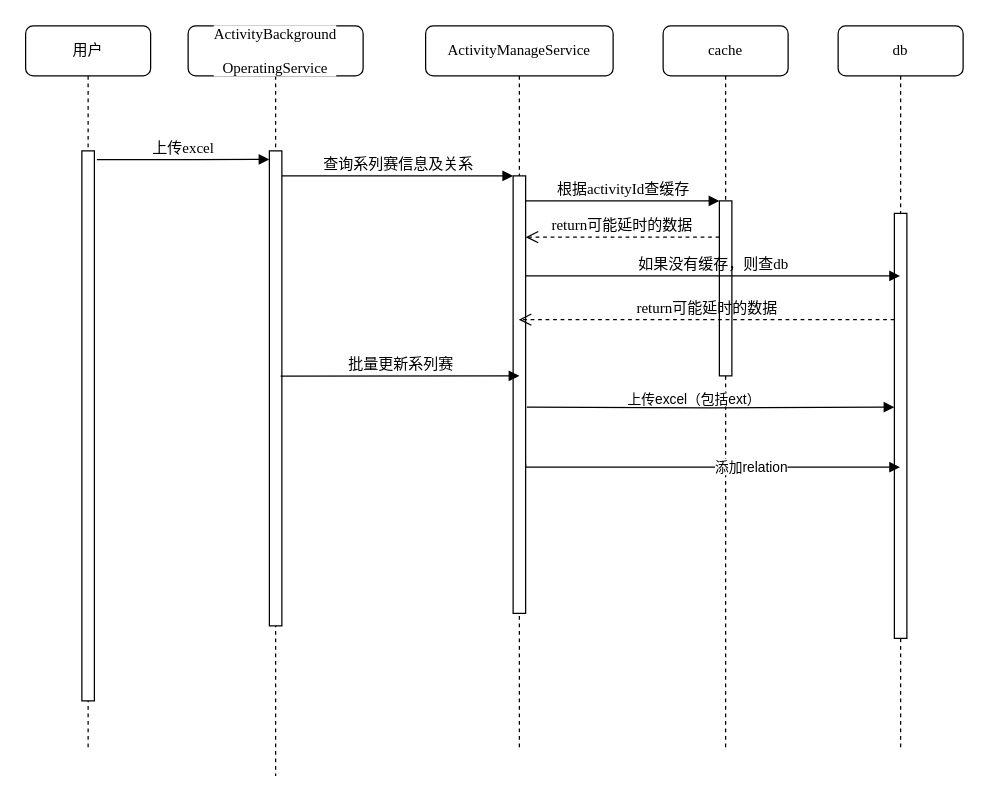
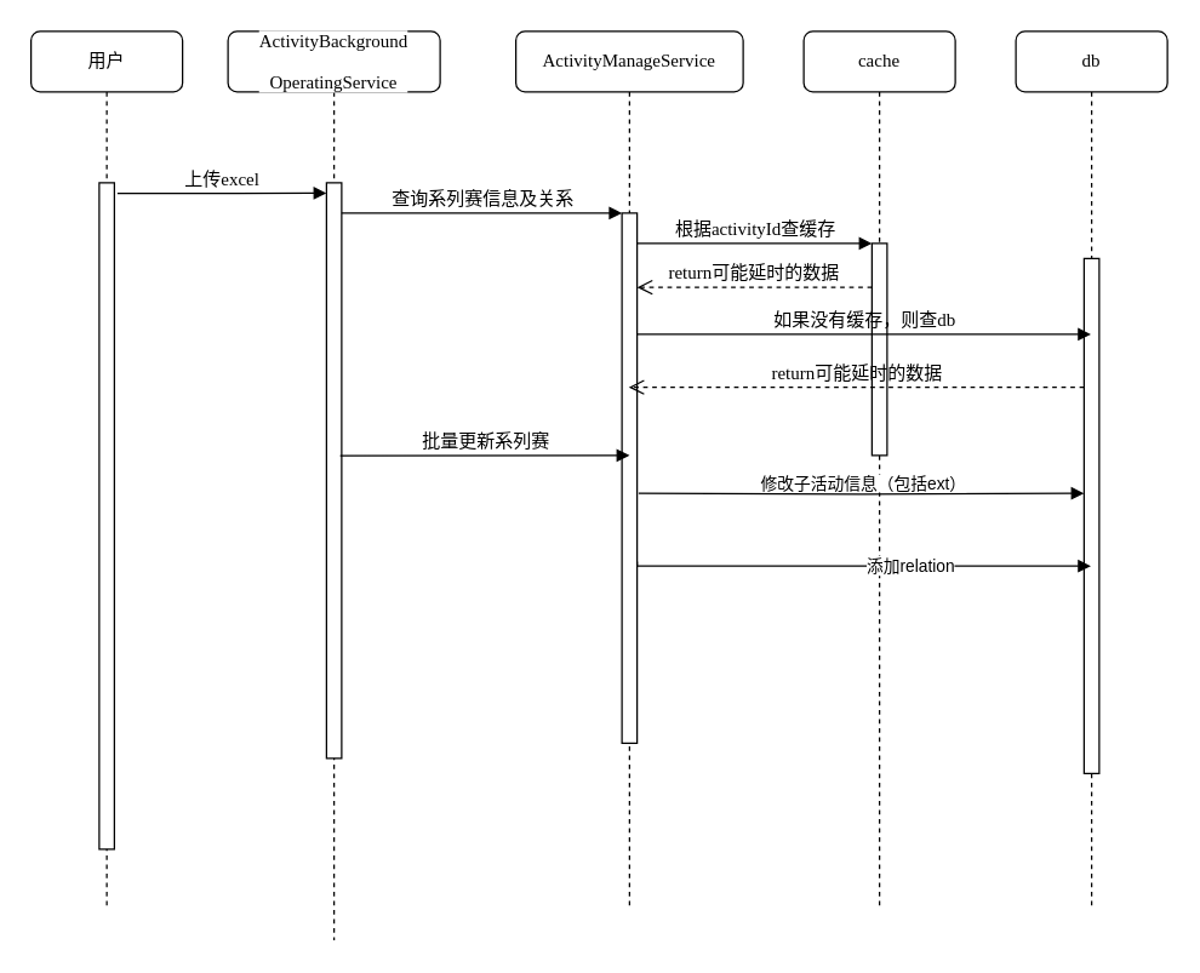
  <mxCell id="0" />
  <mxCell id="1" parent="0" />
  <mxCell id="2" value="&lt;pre style=&quot;background-color: rgb(255 , 255 , 255) ; font-family: &amp;#34;menlo&amp;#34; ; font-size: 9pt&quot;&gt;ActivityBackground&lt;/pre&gt;&lt;pre style=&quot;background-color: rgb(255 , 255 , 255) ; font-family: &amp;#34;menlo&amp;#34; ; font-size: 9pt&quot;&gt;OperatingService&lt;/pre&gt;" style="shape=umlLifeline;perimeter=lifelinePerimeter;whiteSpace=wrap;html=1;container=1;collapsible=0;recursiveResize=0;outlineConnect=0;rounded=1;shadow=0;comic=0;labelBackgroundColor=none;strokeWidth=1;fontFamily=Verdana;fontSize=12;align=center;" parent="1" vertex="1"><mxGeometry x="150" y="20" width="140" height="600" as="geometry" /></mxCell>
  <mxCell id="3" value="" style="html=1;points=[];perimeter=orthogonalPerimeter;rounded=0;shadow=0;comic=0;labelBackgroundColor=none;strokeWidth=1;fontFamily=Verdana;fontSize=12;align=center;" parent="2" vertex="1"><mxGeometry x="65" y="100" width="10" height="380" as="geometry" /></mxCell>
  <mxCell id="4" value="&lt;pre style=&quot;background-color: rgb(255 , 255 , 255) ; font-family: &amp;#34;menlo&amp;#34; ; font-size: 9pt&quot;&gt;ActivityManageService&lt;/pre&gt;" style="shape=umlLifeline;perimeter=lifelinePerimeter;whiteSpace=wrap;html=1;container=1;collapsible=0;recursiveResize=0;outlineConnect=0;rounded=1;shadow=0;comic=0;labelBackgroundColor=none;strokeWidth=1;fontFamily=Verdana;fontSize=12;align=center;" parent="1" vertex="1"><mxGeometry x="340" y="20" width="150" height="580" as="geometry" /></mxCell>
  <mxCell id="5" value="" style="html=1;points=[];perimeter=orthogonalPerimeter;rounded=0;shadow=0;comic=0;labelBackgroundColor=none;strokeWidth=1;fontFamily=Verdana;fontSize=12;align=center;" parent="4" vertex="1"><mxGeometry x="70" y="120" width="10" height="350" as="geometry" /></mxCell>
  <mxCell id="6" value="cache" style="shape=umlLifeline;perimeter=lifelinePerimeter;whiteSpace=wrap;html=1;container=1;collapsible=0;recursiveResize=0;outlineConnect=0;rounded=1;shadow=0;comic=0;labelBackgroundColor=none;strokeWidth=1;fontFamily=Verdana;fontSize=12;align=center;" parent="1" vertex="1"><mxGeometry x="530" y="20" width="100" height="580" as="geometry" /></mxCell>
  <mxCell id="7" value="db" style="shape=umlLifeline;perimeter=lifelinePerimeter;whiteSpace=wrap;html=1;container=1;collapsible=0;recursiveResize=0;outlineConnect=0;rounded=1;shadow=0;comic=0;labelBackgroundColor=none;strokeWidth=1;fontFamily=Verdana;fontSize=12;align=center;" parent="1" vertex="1"><mxGeometry x="670" y="20" width="100" height="580" as="geometry" /></mxCell>
  <mxCell id="8" value="用户" style="shape=umlLifeline;perimeter=lifelinePerimeter;whiteSpace=wrap;html=1;container=1;collapsible=0;recursiveResize=0;outlineConnect=0;rounded=1;shadow=0;comic=0;labelBackgroundColor=none;strokeWidth=1;fontFamily=Verdana;fontSize=12;align=center;" parent="1" vertex="1"><mxGeometry x="20" y="20" width="100" height="580" as="geometry" /></mxCell>
  <mxCell id="9" value="" style="html=1;points=[];perimeter=orthogonalPerimeter;rounded=0;shadow=0;comic=0;labelBackgroundColor=none;strokeWidth=1;fontFamily=Verdana;fontSize=12;align=center;" parent="8" vertex="1"><mxGeometry x="45" y="100" width="10" height="440" as="geometry" /></mxCell>
  <mxCell id="10" value="" style="html=1;points=[];perimeter=orthogonalPerimeter;rounded=0;shadow=0;comic=0;labelBackgroundColor=none;strokeWidth=1;fontFamily=Verdana;fontSize=12;align=center;" parent="1" vertex="1"><mxGeometry x="575" y="160" width="10" height="140" as="geometry" /></mxCell>
  <mxCell id="11" value="根据activityId查缓存" style="html=1;verticalAlign=bottom;endArrow=block;labelBackgroundColor=none;fontFamily=Verdana;fontSize=12;edgeStyle=elbowEdgeStyle;elbow=vertical;" parent="1" source="5" target="10" edge="1"><mxGeometry relative="1" as="geometry"><mxPoint x="500" y="160" as="sourcePoint" /><Array as="points"><mxPoint x="450" y="160" /></Array></mxGeometry></mxCell>
  <mxCell id="12" value="" style="html=1;points=[];perimeter=orthogonalPerimeter;rounded=0;shadow=0;comic=0;labelBackgroundColor=none;strokeWidth=1;fontFamily=Verdana;fontSize=12;align=center;" parent="1" vertex="1"><mxGeometry x="715" y="170" width="10" height="340" as="geometry" /></mxCell>
  <mxCell id="13" value="如果没有缓存，则查db" style="html=1;verticalAlign=bottom;endArrow=block;labelBackgroundColor=none;fontFamily=Verdana;fontSize=12;edgeStyle=elbowEdgeStyle;elbow=vertical;" parent="1" source="5" target="7" edge="1"><mxGeometry relative="1" as="geometry"><mxPoint x="430" y="220" as="sourcePoint" /><mxPoint x="700" y="219" as="targetPoint" /><Array as="points"><mxPoint x="510" y="220" /><mxPoint x="710" y="220" /><mxPoint x="660" y="220" /></Array></mxGeometry></mxCell>
  <mxCell id="14" value="return可能延时的数据" style="html=1;verticalAlign=bottom;endArrow=open;dashed=1;endSize=8;labelBackgroundColor=none;fontFamily=Verdana;fontSize=12;edgeStyle=elbowEdgeStyle;elbow=vertical;" parent="1" source="12" target="4" edge="1"><mxGeometry relative="1" as="geometry"><mxPoint x="640" y="246" as="targetPoint" /><Array as="points"><mxPoint x="660" y="255" /><mxPoint x="660" y="200" /><mxPoint x="690" y="200" /></Array></mxGeometry></mxCell>
  <mxCell id="15" value="上传excel" style="html=1;verticalAlign=bottom;endArrow=block;entryX=0;entryY=0.018;labelBackgroundColor=none;fontFamily=Verdana;fontSize=12;edgeStyle=elbowEdgeStyle;elbow=horizontal;entryDx=0;entryDy=0;entryPerimeter=0;" parent="1" target="3" edge="1"><mxGeometry relative="1" as="geometry"><mxPoint x="77" y="127" as="sourcePoint" /></mxGeometry></mxCell>
  <mxCell id="16" value="查询系列赛信息及关系" style="html=1;verticalAlign=bottom;endArrow=block;entryX=0;entryY=0;labelBackgroundColor=none;fontFamily=Verdana;fontSize=12;edgeStyle=elbowEdgeStyle;elbow=vertical;" parent="1" source="3" target="5" edge="1"><mxGeometry relative="1" as="geometry"><mxPoint x="290" y="140" as="sourcePoint" /></mxGeometry></mxCell>
  <mxCell id="17" value="return可能延时的数据" style="html=1;verticalAlign=bottom;endArrow=open;dashed=1;endSize=8;labelBackgroundColor=none;fontFamily=Verdana;fontSize=12;edgeStyle=elbowEdgeStyle;elbow=vertical;" edge="1" parent="1"><mxGeometry relative="1" as="geometry"><mxPoint x="420" y="189" as="targetPoint" /><Array as="points"><mxPoint x="505" y="189" /><mxPoint x="500" y="200" /><mxPoint x="530" y="200" /></Array><mxPoint x="575" y="189" as="sourcePoint" /></mxGeometry></mxCell>
  <mxCell id="18" value="批量更新系列赛" style="html=1;verticalAlign=bottom;endArrow=block;entryX=0;entryY=0;labelBackgroundColor=none;fontFamily=Verdana;fontSize=12;edgeStyle=elbowEdgeStyle;elbow=vertical;exitX=0.9;exitY=0.474;exitDx=0;exitDy=0;exitPerimeter=0;" edge="1" parent="1" source="3"><mxGeometry relative="1" as="geometry"><mxPoint x="230" y="300" as="sourcePoint" /><mxPoint x="415" y="300" as="targetPoint" /></mxGeometry></mxCell>
  <mxCell id="19" value="添加relation" style="edgeStyle=orthogonalEdgeStyle;html=1;align=left;spacingLeft=2;endArrow=block;rounded=0;exitX=1;exitY=0.506;exitDx=0;exitDy=0;exitPerimeter=0;" edge="1" parent="1" target="7"><mxGeometry relative="1" as="geometry"><mxPoint x="420" y="370" as="sourcePoint" /><Array as="points"><mxPoint x="420" y="373" /></Array><mxPoint x="420" y="392.9" as="targetPoint" /></mxGeometry></mxCell>
  <mxCell id="20" value="" style="edgeStyle=orthogonalEdgeStyle;html=1;align=left;spacingLeft=2;endArrow=block;rounded=0;entryX=0;entryY=0.456;entryDx=0;entryDy=0;entryPerimeter=0;" edge="1" target="12" parent="1"><mxGeometry relative="1" as="geometry"><mxPoint x="421" y="325" as="sourcePoint" /><Array as="points" /><mxPoint x="420" y="340" as="targetPoint" /></mxGeometry></mxCell>
- <mxCell id="21" value="&lt;meta charset=&quot;utf-8&quot;&gt;&lt;span style=&quot;color: rgb(0, 0, 0); font-family: helvetica; font-size: 11px; font-style: normal; font-weight: 400; letter-spacing: normal; text-align: left; text-indent: 0px; text-transform: none; word-spacing: 0px; background-color: rgb(255, 255, 255); display: inline; float: none;&quot;&gt;上传excel（包括ext）&lt;/span&gt;" style="text;whiteSpace=wrap;html=1;" vertex="1" parent="1"><mxGeometry x="500" y="305" width="170" height="30" as="geometry" /></mxCell>
+ <mxCell id="21" value="&lt;meta charset=&quot;utf-8&quot;&gt;&lt;span style=&quot;color: rgb(0, 0, 0); font-family: helvetica; font-size: 11px; font-style: normal; font-weight: 400; letter-spacing: normal; text-align: left; text-indent: 0px; text-transform: none; word-spacing: 0px; background-color: rgb(255, 255, 255); display: inline; float: none;&quot;&gt;修改子活动信息（包括ext）&lt;/span&gt;" style="text;whiteSpace=wrap;html=1;" vertex="1" parent="1"><mxGeometry x="500" y="305" width="170" height="30" as="geometry" /></mxCell>
